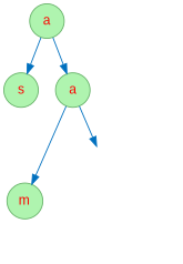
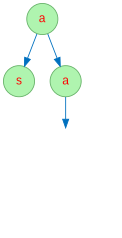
  digraph {
    node [color="#66B268" fillcolor="#AFF4AF" fontcolor=red fontname=Arial shape=circle style=filled]
    edge [color="#0070BF"]
    n1 [label=a]
    n2 [label=s]
    n3 [label=a]
-   n4 [label=m]
    l1587487668 [style=invis]
    n1 -> n2
    n1 -> n3
-   n3 -> n4
    n3 -> l1587487668
  }
